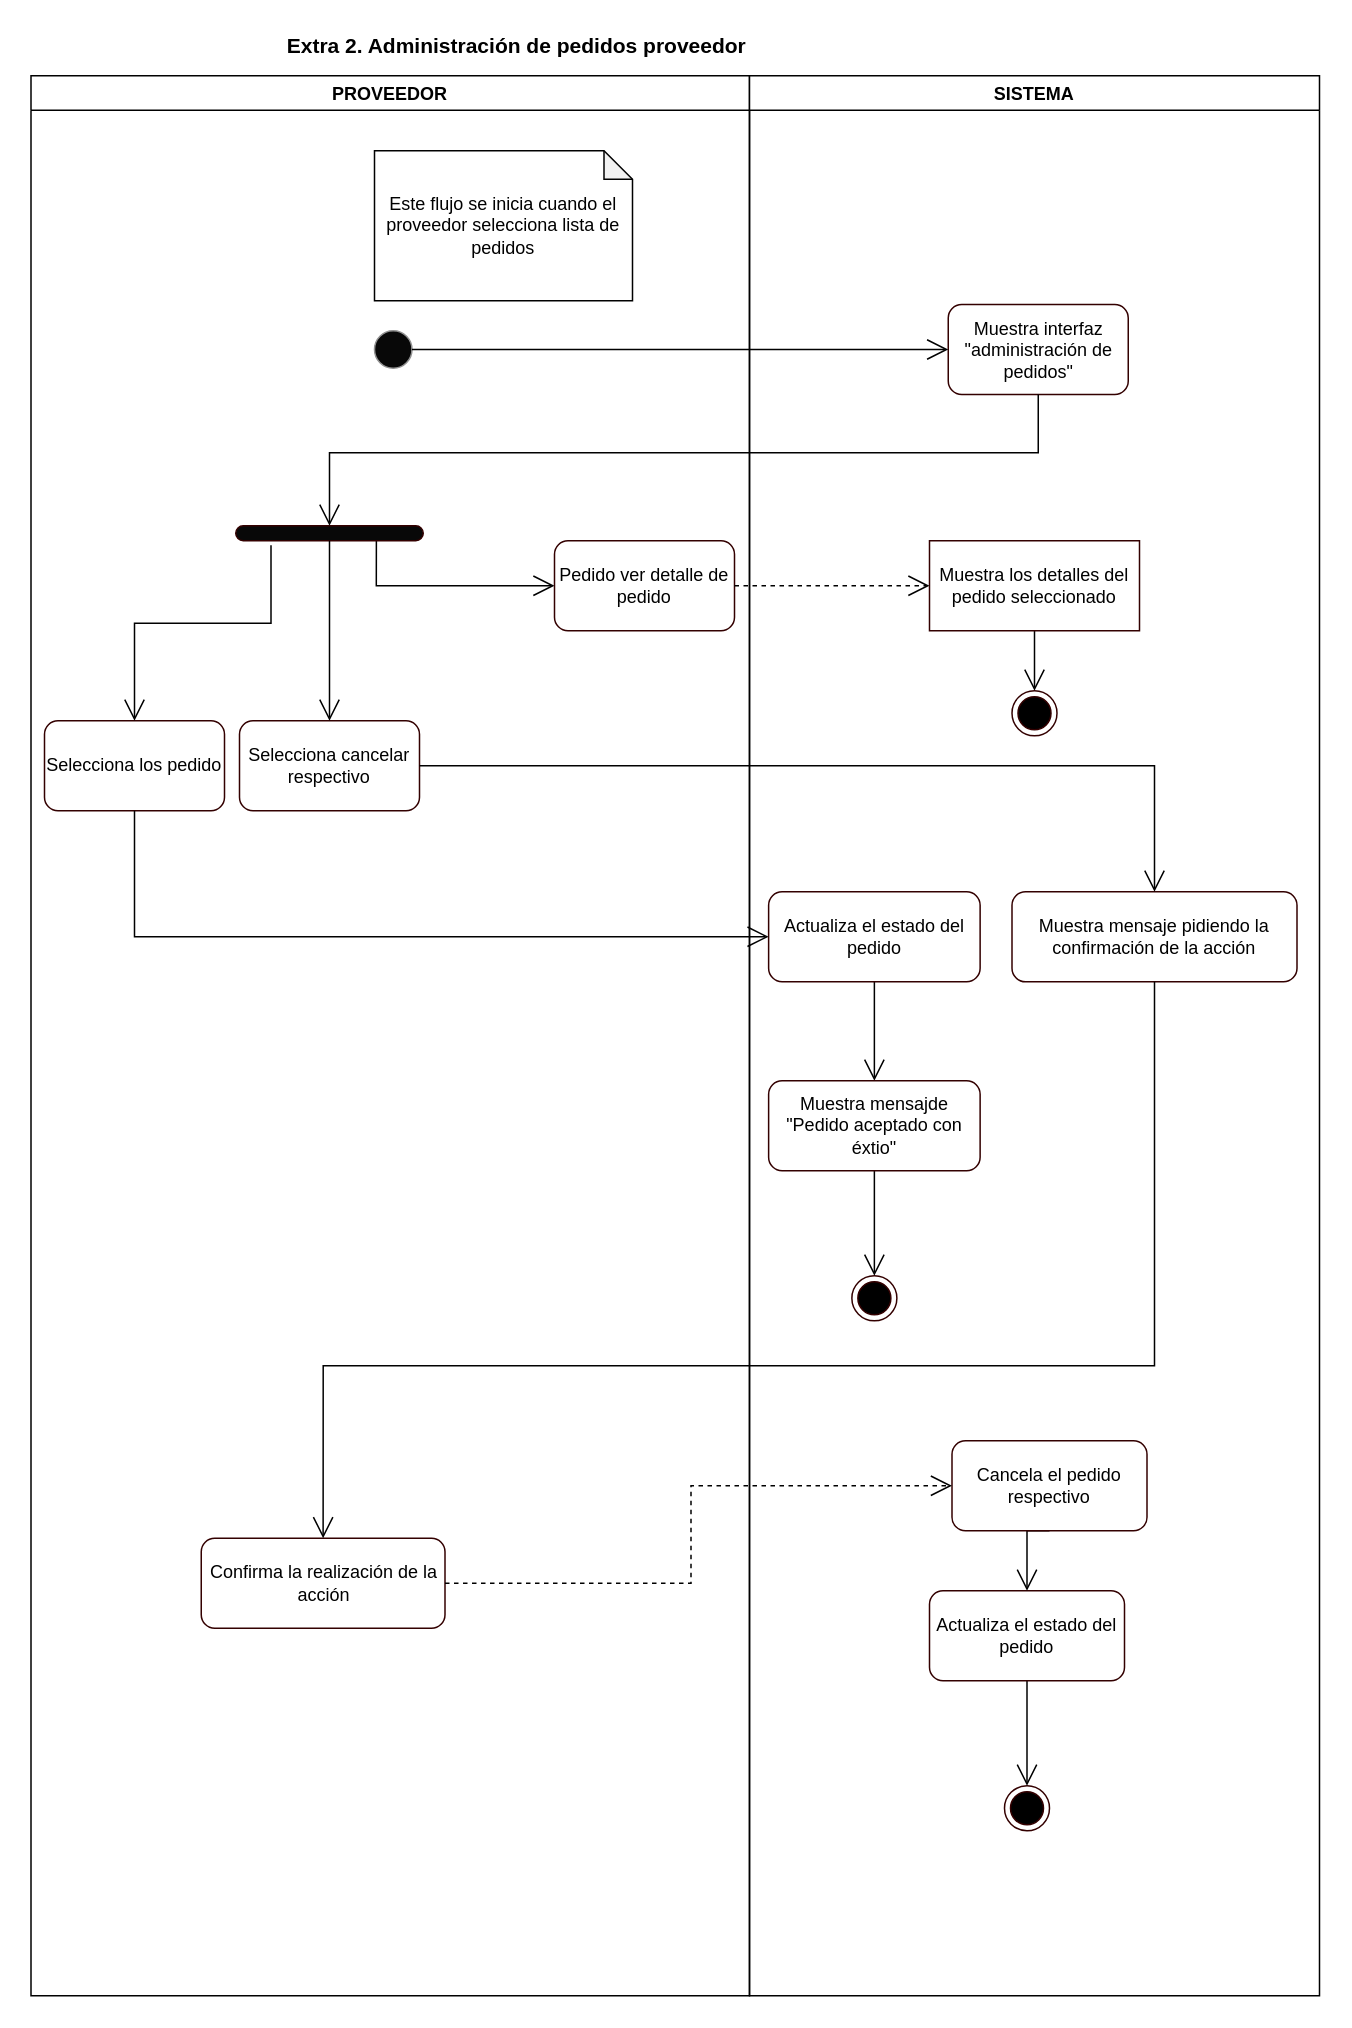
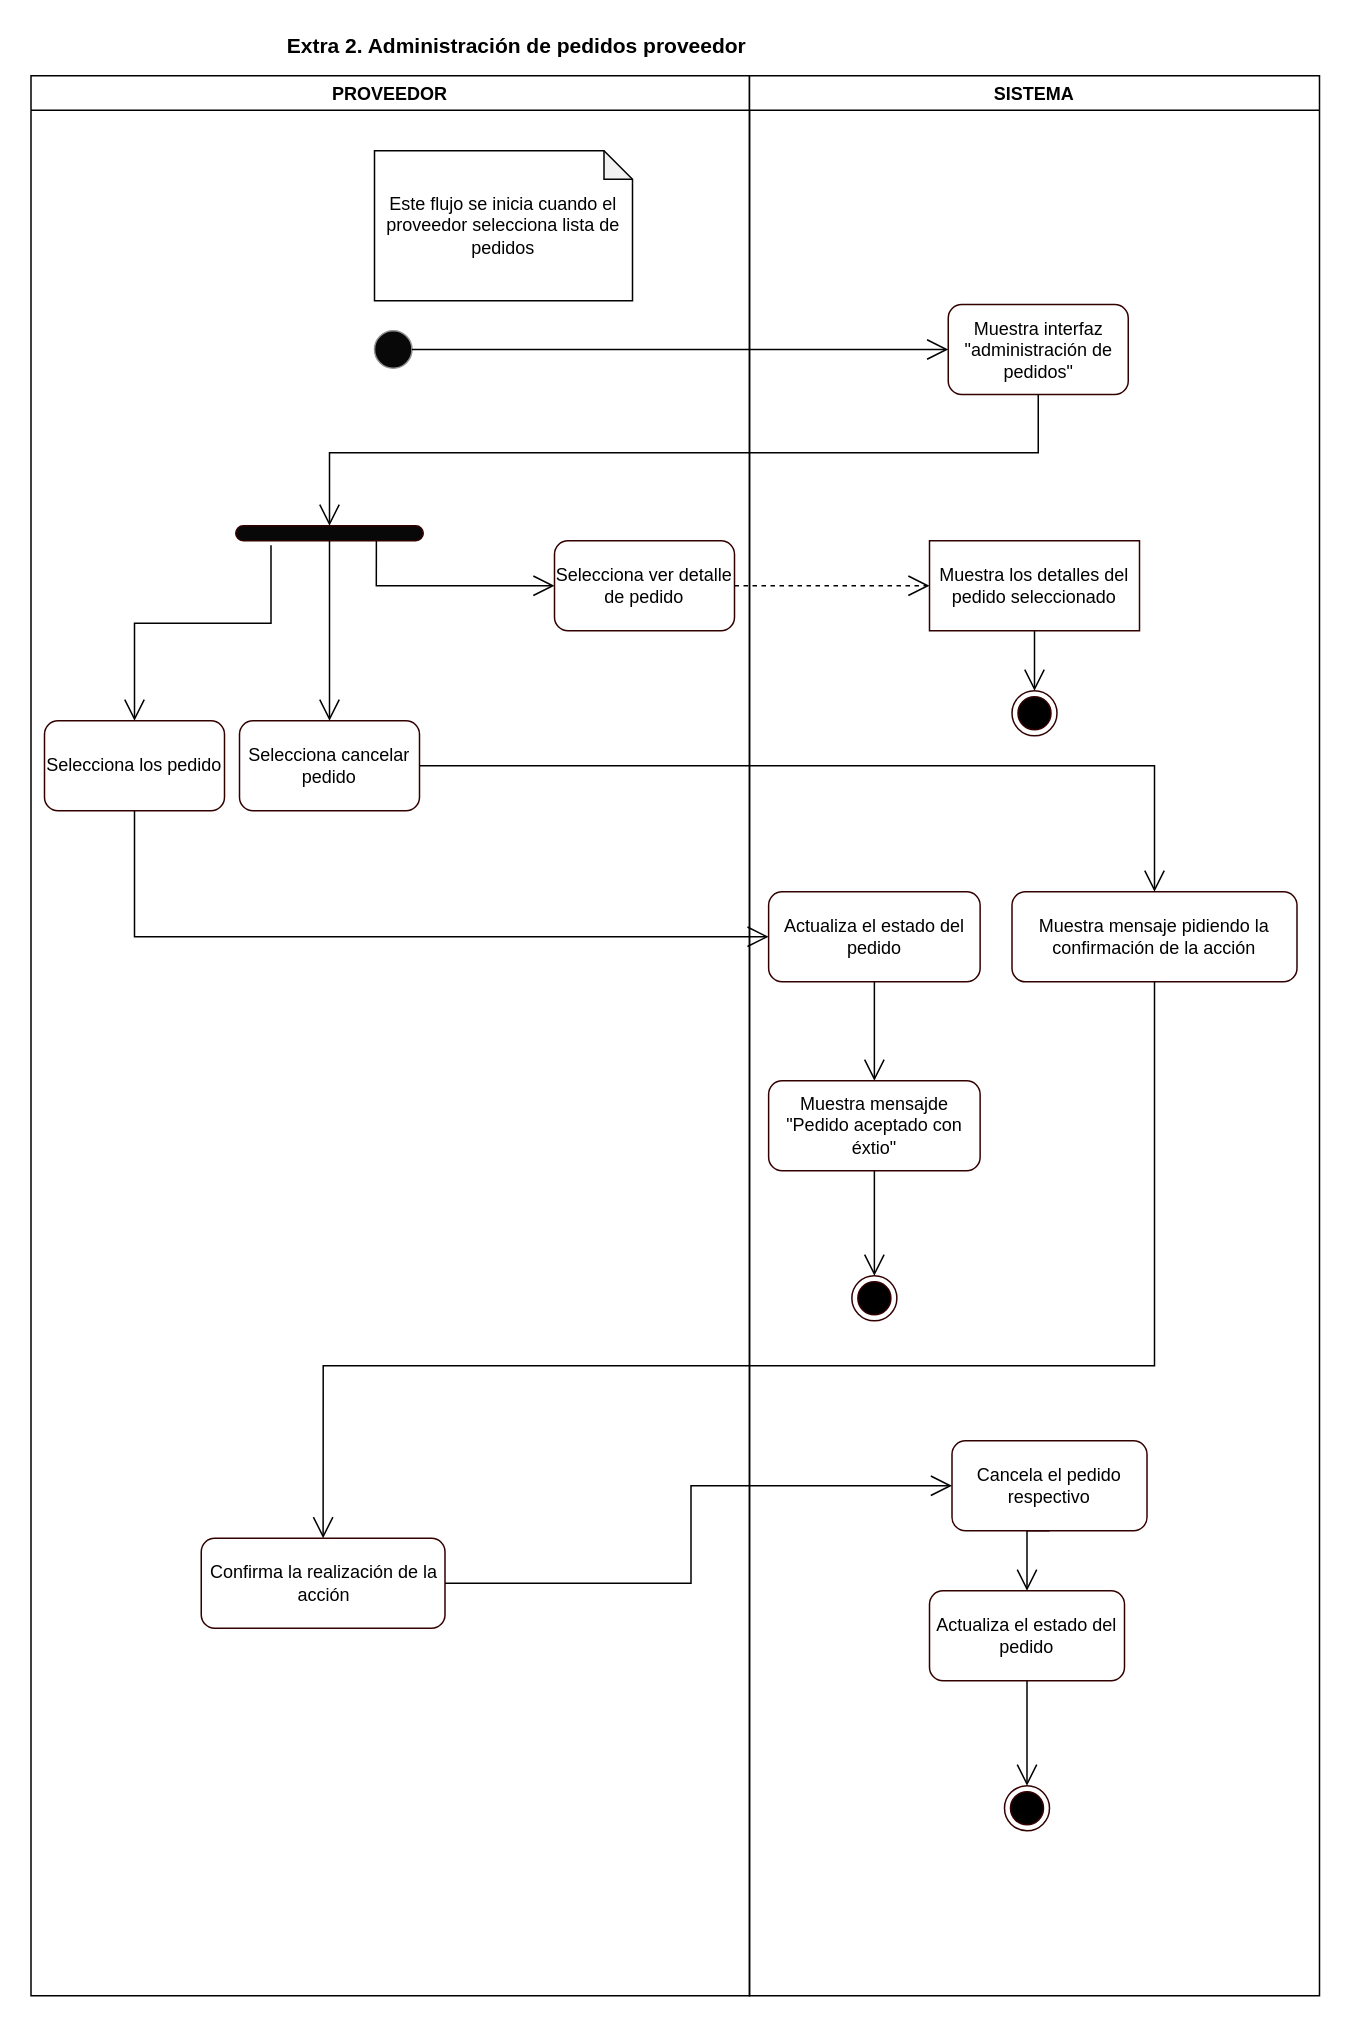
  <mxCell id="0" />
  <mxCell id="1" parent="0" />
  <mxCell id="2" value="PROVEEDOR" style="swimlane;gradientColor=none;" parent="1" vertex="1"><mxGeometry x="20" y="50" width="479" height="1280" as="geometry" /></mxCell>
  <mxCell id="3" value="" style="ellipse;whiteSpace=wrap;html=1;aspect=fixed;strokeColor=#919191;fillColor=#080808;gradientColor=none;" parent="2" vertex="1"><mxGeometry x="229" y="170" width="25" height="25" as="geometry" /></mxCell>
  <mxCell id="4" value="Este flujo se inicia cuando el proveedor selecciona lista de pedidos" style="shape=note;whiteSpace=wrap;html=1;backgroundOutline=1;darkOpacity=0.05;size=19;" parent="2" vertex="1"><mxGeometry x="229" y="50" width="172" height="100" as="geometry" /></mxCell>
  <mxCell id="5" value="" style="group" parent="2" vertex="1" connectable="0"><mxGeometry x="29" y="300" width="417.5" height="270" as="geometry" /></mxCell>
  <mxCell id="6" value="" style="group" parent="5" vertex="1" connectable="0"><mxGeometry width="417.5" height="160" as="geometry" /></mxCell>
  <mxCell id="7" style="edgeStyle=orthogonalEdgeStyle;rounded=0;orthogonalLoop=1;jettySize=auto;html=1;exitX=0.75;exitY=1;exitDx=0;exitDy=0;endArrow=open;endFill=0;endSize=12;" parent="6" source="8" target="9" edge="1"><mxGeometry relative="1" as="geometry" /></mxCell>
  <mxCell id="8" value="" style="rounded=1;whiteSpace=wrap;html=1;strokeColor=#330000;fillColor=#080808;gradientColor=none;arcSize=50;" parent="6" vertex="1"><mxGeometry x="107.5" width="125" height="10" as="geometry" /></mxCell>
- <mxCell id="9" value="Pedido ver detalle de pedido" style="rounded=1;whiteSpace=wrap;html=1;strokeColor=#330000;fillColor=#FFFFFF;gradientColor=none;" parent="6" vertex="1"><mxGeometry x="320" y="10" width="120" height="60" as="geometry" /></mxCell>
- <mxCell id="10" value="Selecciona cancelar respectivo" style="rounded=1;whiteSpace=wrap;html=1;strokeColor=#330000;fillColor=#FFFFFF;gradientColor=none;" parent="6" vertex="1"><mxGeometry x="110" y="130" width="120" height="60" as="geometry" /></mxCell>
+ <mxCell id="9" value="Selecciona ver detalle de pedido" style="rounded=1;whiteSpace=wrap;html=1;strokeColor=#330000;fillColor=#FFFFFF;gradientColor=none;" parent="6" vertex="1"><mxGeometry x="320" y="10" width="120" height="60" as="geometry" /></mxCell>
+ <mxCell id="10" value="Selecciona cancelar pedido" style="rounded=1;whiteSpace=wrap;html=1;strokeColor=#330000;fillColor=#FFFFFF;gradientColor=none;" parent="6" vertex="1"><mxGeometry x="110" y="130" width="120" height="60" as="geometry" /></mxCell>
  <mxCell id="11" style="edgeStyle=orthogonalEdgeStyle;rounded=0;orthogonalLoop=1;jettySize=auto;html=1;exitX=0.5;exitY=0;exitDx=0;exitDy=0;entryX=0.5;entryY=1;entryDx=0;entryDy=0;startArrow=open;startFill=0;startSize=12;endArrow=none;endFill=0;endSize=12;targetPerimeterSpacing=0;" parent="6" source="10" target="8" edge="1"><mxGeometry relative="1" as="geometry" /></mxCell>
  <mxCell id="12" value="Selecciona los pedido" style="rounded=1;whiteSpace=wrap;html=1;strokeColor=#330000;fillColor=#FFFFFF;gradientColor=none;" parent="5" vertex="1"><mxGeometry x="-20" y="130" width="120" height="60" as="geometry" /></mxCell>
  <mxCell id="13" style="edgeStyle=orthogonalEdgeStyle;rounded=0;orthogonalLoop=1;jettySize=auto;html=1;exitX=0.5;exitY=0;exitDx=0;exitDy=0;entryX=0.188;entryY=1.3;entryDx=0;entryDy=0;entryPerimeter=0;startArrow=open;startFill=0;startSize=12;endArrow=none;endFill=0;endSize=12;targetPerimeterSpacing=0;" parent="5" source="12" target="8" edge="1"><mxGeometry relative="1" as="geometry" /></mxCell>
  <mxCell id="14" value="Confirma la realización de la acción" style="rounded=1;whiteSpace=wrap;html=1;strokeColor=#330000;fillColor=#FFFFFF;gradientColor=none;" parent="2" vertex="1"><mxGeometry x="113.5" y="975" width="162.5" height="60" as="geometry" /></mxCell>
  <mxCell id="15" value="SISTEMA" style="swimlane;gradientColor=none;" parent="1" vertex="1"><mxGeometry x="499" y="50" width="380" height="1280" as="geometry" /></mxCell>
  <mxCell id="16" value="Muestra interfaz &quot;administración de pedidos&quot;" style="rounded=1;whiteSpace=wrap;html=1;strokeColor=#330000;fillColor=#FFFFFF;gradientColor=none;" parent="15" vertex="1"><mxGeometry x="132.5" y="152.5" width="120" height="60" as="geometry" /></mxCell>
  <mxCell id="17" style="edgeStyle=orthogonalEdgeStyle;rounded=0;orthogonalLoop=1;jettySize=auto;html=1;exitX=0.5;exitY=1;exitDx=0;exitDy=0;entryX=0.5;entryY=0;entryDx=0;entryDy=0;endSize=12;endArrow=open;endFill=0;" parent="15" source="18" target="20" edge="1"><mxGeometry relative="1" as="geometry" /></mxCell>
  <mxCell id="18" value="Actualiza el estado del pedido" style="rounded=1;whiteSpace=wrap;html=1;strokeColor=#330000;fillColor=#FFFFFF;gradientColor=none;" parent="15" vertex="1"><mxGeometry x="12.75" y="544" width="141" height="60" as="geometry" /></mxCell>
  <mxCell id="19" style="edgeStyle=orthogonalEdgeStyle;rounded=0;orthogonalLoop=1;jettySize=auto;html=1;exitX=0.5;exitY=1;exitDx=0;exitDy=0;entryX=0.5;entryY=0;entryDx=0;entryDy=0;endArrow=open;endFill=0;endSize=12;" parent="15" source="20" target="24" edge="1"><mxGeometry relative="1" as="geometry" /></mxCell>
  <mxCell id="20" value="Muestra mensajde &quot;Pedido aceptado con éxtio&quot;" style="rounded=1;whiteSpace=wrap;html=1;strokeColor=#330000;fillColor=#FFFFFF;gradientColor=none;" parent="15" vertex="1"><mxGeometry x="12.75" y="670" width="141" height="60" as="geometry" /></mxCell>
  <mxCell id="21" value="" style="ellipse;html=1;shape=endState;fillColor=#000000;strokeColor=#330000;" parent="15" vertex="1"><mxGeometry x="170" y="1140" width="30" height="30" as="geometry" /></mxCell>
  <mxCell id="22" style="edgeStyle=orthogonalEdgeStyle;rounded=0;orthogonalLoop=1;jettySize=auto;html=1;exitX=0.5;exitY=1;exitDx=0;exitDy=0;entryX=0.5;entryY=0;entryDx=0;entryDy=0;endArrow=open;endFill=0;endSize=12;" parent="15" source="29" target="21" edge="1"><mxGeometry relative="1" as="geometry" /></mxCell>
  <mxCell id="23" value="Muestra mensaje pidiendo la confirmación de la acción" style="rounded=1;whiteSpace=wrap;html=1;strokeColor=#330000;fillColor=#FFFFFF;gradientColor=none;" parent="15" vertex="1"><mxGeometry x="175" y="544" width="190" height="60" as="geometry" /></mxCell>
  <mxCell id="24" value="" style="ellipse;html=1;shape=endState;fillColor=#000000;strokeColor=#330000;" parent="15" vertex="1"><mxGeometry x="68.25" y="800" width="30" height="30" as="geometry" /></mxCell>
  <mxCell id="25" style="edgeStyle=orthogonalEdgeStyle;rounded=0;orthogonalLoop=1;jettySize=auto;html=1;exitX=0.5;exitY=1;exitDx=0;exitDy=0;entryX=0.5;entryY=0;entryDx=0;entryDy=0;endArrow=open;endFill=0;endSize=12;" parent="15" source="26" target="27" edge="1"><mxGeometry relative="1" as="geometry" /></mxCell>
  <mxCell id="26" value="Muestra los detalles del pedido seleccionado" style="whiteSpace=wrap;html=1;strokeColor=#330000;fillColor=#FFFFFF;gradientColor=none;rounded=0;" parent="15" vertex="1"><mxGeometry x="120" y="310" width="140" height="60" as="geometry" /></mxCell>
  <mxCell id="27" value="" style="ellipse;html=1;shape=endState;fillColor=#000000;strokeColor=#330000;" parent="15" vertex="1"><mxGeometry x="175" y="410" width="30" height="30" as="geometry" /></mxCell>
  <mxCell id="28" value="" style="group" parent="15" vertex="1" connectable="0"><mxGeometry x="120" y="890" width="162.5" height="150" as="geometry" /></mxCell>
  <mxCell id="29" value="Actualiza el estado del pedido" style="rounded=1;whiteSpace=wrap;html=1;strokeColor=#330000;fillColor=#FFFFFF;gradientColor=none;" parent="28" vertex="1"><mxGeometry y="120" width="130" height="60" as="geometry" /></mxCell>
  <mxCell id="30" style="edgeStyle=orthogonalEdgeStyle;rounded=0;orthogonalLoop=1;jettySize=auto;html=1;exitX=0.5;exitY=1;exitDx=0;exitDy=0;entryX=0.5;entryY=0;entryDx=0;entryDy=0;endArrow=open;endFill=0;endSize=12;" parent="28" source="31" target="29" edge="1"><mxGeometry relative="1" as="geometry" /></mxCell>
  <mxCell id="31" value="Cancela el pedido respectivo" style="rounded=1;whiteSpace=wrap;html=1;strokeColor=#330000;fillColor=#FFFFFF;gradientColor=none;" parent="28" vertex="1"><mxGeometry x="15" y="20" width="130" height="60" as="geometry" /></mxCell>
  <mxCell id="32" style="edgeStyle=orthogonalEdgeStyle;rounded=0;orthogonalLoop=1;jettySize=auto;html=1;exitX=1;exitY=0.5;exitDx=0;exitDy=0;entryX=0;entryY=0.5;entryDx=0;entryDy=0;endSize=12;endArrow=open;endFill=0;" parent="1" source="3" target="16" edge="1"><mxGeometry relative="1" as="geometry" /></mxCell>
  <mxCell id="33" style="edgeStyle=orthogonalEdgeStyle;rounded=0;orthogonalLoop=1;jettySize=auto;html=1;exitX=0.5;exitY=1;exitDx=0;exitDy=0;entryX=0.5;entryY=0;entryDx=0;entryDy=0;endArrow=open;endFill=0;endSize=12;" parent="1" source="16" target="8" edge="1"><mxGeometry relative="1" as="geometry" /></mxCell>
- <mxCell id="34" style="edgeStyle=orthogonalEdgeStyle;rounded=0;orthogonalLoop=1;jettySize=auto;html=1;exitX=1;exitY=0.5;exitDx=0;exitDy=0;endArrow=open;endFill=0;endSize=12;entryX=0;entryY=0.5;entryDx=0;entryDy=0;dashed=1;" parent="1" source="14" target="31" edge="1"><mxGeometry relative="1" as="geometry"><mxPoint x="619" y="1520" as="targetPoint" /></mxGeometry></mxCell>
+ <mxCell id="34" style="edgeStyle=orthogonalEdgeStyle;rounded=0;orthogonalLoop=1;jettySize=auto;html=1;exitX=1;exitY=0.5;exitDx=0;exitDy=0;endArrow=open;endFill=0;endSize=12;entryX=0;entryY=0.5;entryDx=0;entryDy=0;" parent="1" source="14" target="31" edge="1"><mxGeometry relative="1" as="geometry"><mxPoint x="619" y="1520" as="targetPoint" /></mxGeometry></mxCell>
  <mxCell id="35" style="edgeStyle=orthogonalEdgeStyle;rounded=0;orthogonalLoop=1;jettySize=auto;html=1;exitX=0.5;exitY=1;exitDx=0;exitDy=0;startArrow=none;startFill=0;startSize=12;endArrow=open;endFill=0;endSize=12;targetPerimeterSpacing=0;entryX=0;entryY=0.5;entryDx=0;entryDy=0;" parent="1" source="12" target="18" edge="1"><mxGeometry relative="1" as="geometry"><mxPoint x="259" y="590" as="targetPoint" /></mxGeometry></mxCell>
  <mxCell id="36" style="edgeStyle=orthogonalEdgeStyle;rounded=0;orthogonalLoop=1;jettySize=auto;html=1;exitX=0.5;exitY=1;exitDx=0;exitDy=0;endArrow=open;endFill=0;endSize=12;entryX=0.5;entryY=0;entryDx=0;entryDy=0;" parent="1" source="23" target="14" edge="1"><mxGeometry relative="1" as="geometry"><Array as="points"><mxPoint x="763" y="910" /><mxPoint x="210" y="910" /></Array></mxGeometry></mxCell>
  <mxCell id="37" style="edgeStyle=orthogonalEdgeStyle;rounded=0;orthogonalLoop=1;jettySize=auto;html=1;exitX=1;exitY=0.5;exitDx=0;exitDy=0;endArrow=open;endFill=0;endSize=12;" parent="1" source="10" target="23" edge="1"><mxGeometry relative="1" as="geometry"><Array as="points"><mxPoint x="339" y="510" /><mxPoint x="763" y="510" /></Array></mxGeometry></mxCell>
  <mxCell id="38" style="edgeStyle=orthogonalEdgeStyle;rounded=0;orthogonalLoop=1;jettySize=auto;html=1;exitX=1;exitY=0.5;exitDx=0;exitDy=0;endArrow=open;endFill=0;endSize=12;dashed=1;" parent="1" source="9" target="26" edge="1"><mxGeometry relative="1" as="geometry"><mxPoint x="664" y="390" as="targetPoint" /></mxGeometry></mxCell>
  <mxCell id="39" value="Extra 2. Administración de pedidos proveedor" style="text;html=1;strokeColor=none;fillColor=none;align=center;verticalAlign=middle;whiteSpace=wrap;rounded=0;fontStyle=1;fontSize=14;fontFamily=Arial;" vertex="1" parent="1"><mxGeometry x="184" y="20" width="320" height="20" as="geometry" /></mxCell>
